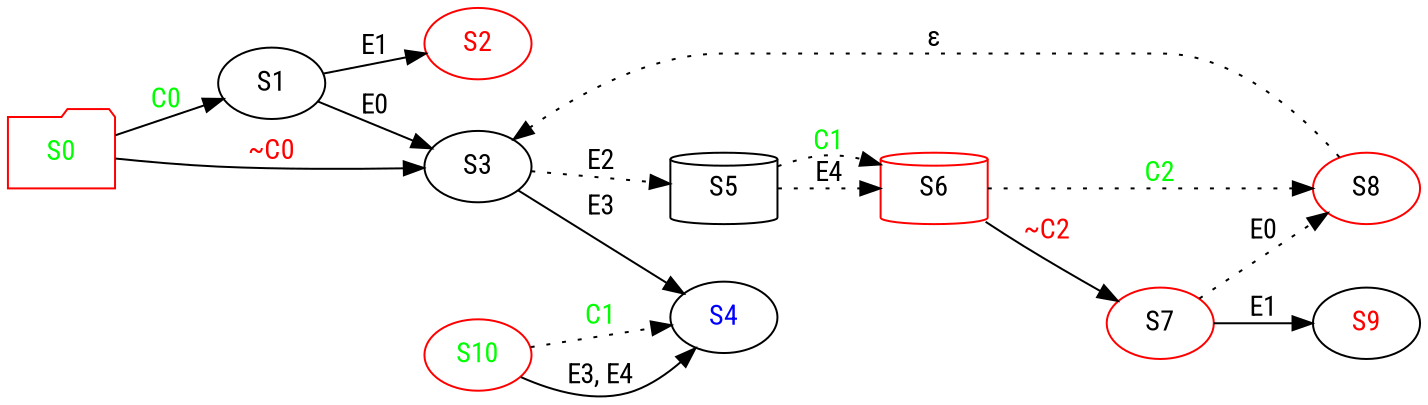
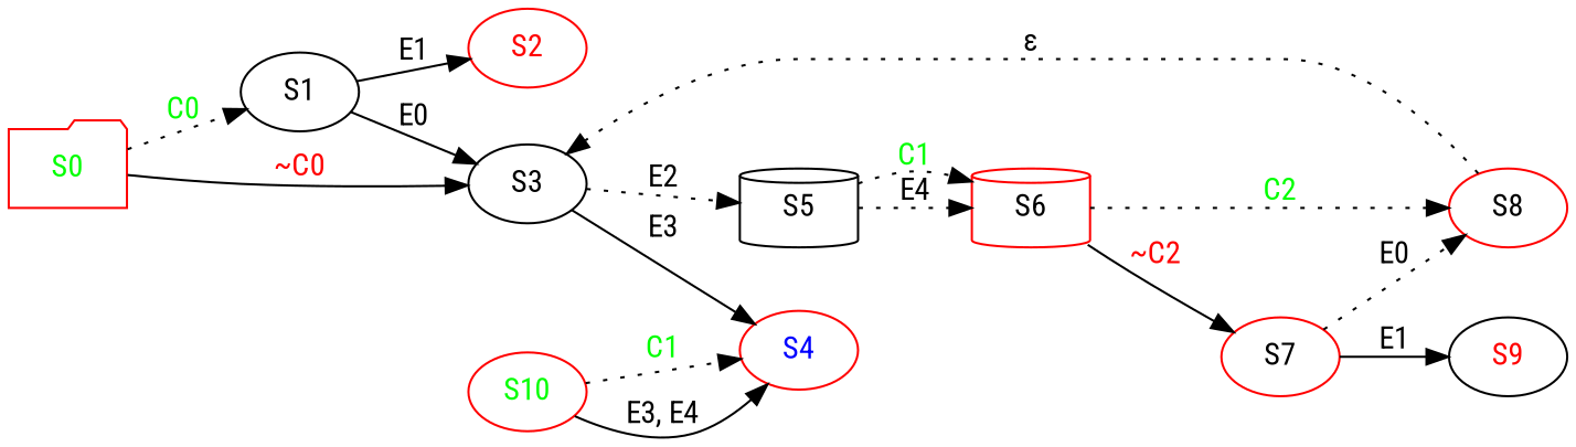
  digraph {
    fontname="Roboto Condensed"
    rankdir=LR
    node [color=red fontname="Roboto Condensed" shape=ellipse]
    edge [fontname="Roboto Condensed" style=dotted]
    S0 [fontcolor=green shape=folder]
    S1 [color=black]
    S3 [color=black]
    S2 [fontcolor=red]
-   S4 [color=black fontcolor=blue]
+   S4 [fontcolor=blue]
    S5 [color=black shape=cylinder]
    S9 [color=black fontcolor=red]
    S10 [fontcolor=green]
    S6 [shape=cylinder]
    S7
    S8
-   S0 -> S1 [fontcolor=green label=C0 style=solid]
+   S0 -> S1 [fontcolor=green label=C0]
    S0 -> S3 [fontcolor=red label="~C0" style=solid]
    S1 -> S3 [label=E0 style=solid]
    S1 -> S2 [label=E1 style=solid]
    S3 -> S4 [label=E3 style=solid]
    S3 -> S5 [label=E2]
    S5 -> S6 [label=E4 weight=100]
    S5 -> S6 [fontcolor=green label=C1]
    S10 -> S4 [label="E3, E4" style=solid]
    S10 -> S4 [fontcolor=green label=C1]
    S6 -> S7 [fontcolor=red label="~C2" style=solid]
    S6 -> S8 [fontcolor=green label=C2 weight=100]
    S7 -> S9 [label=E1 style=solid weight=100]
    S7 -> S8 [label=E0]
    S8 -> S3 [label="&#949;"]
  }
